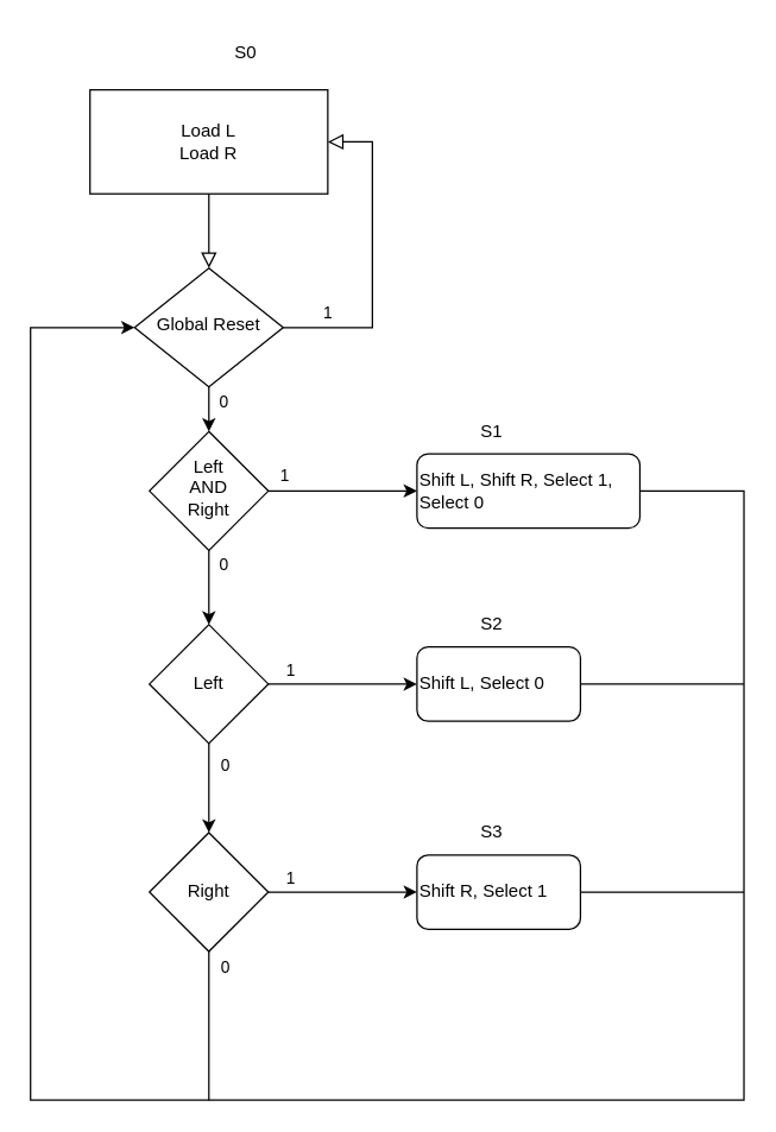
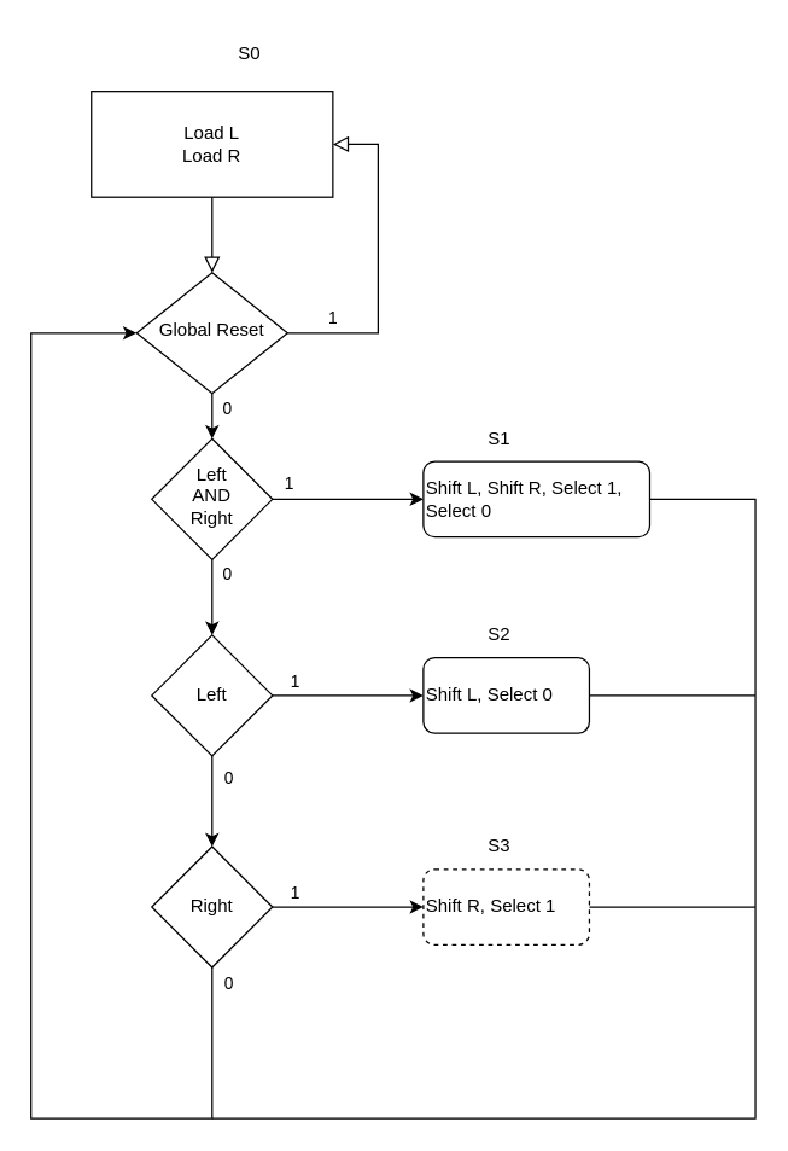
  <mxCell id="0" />
  <mxCell id="1" parent="0" />
  <mxCell id="2" value="" style="rounded=0;html=1;jettySize=auto;orthogonalLoop=1;fontSize=11;endArrow=block;endFill=0;endSize=8;strokeWidth=1;shadow=0;labelBackgroundColor=none;edgeStyle=orthogonalEdgeStyle;" edge="1" parent="1" source="3" target="5"><mxGeometry relative="1" as="geometry" /></mxCell>
  <mxCell id="3" value="Load L&lt;br&gt;Load R" style="whiteSpace=wrap;html=1;fontSize=12;glass=0;strokeWidth=1;shadow=0;rounded=0;" vertex="1" parent="1"><mxGeometry x="60" y="60" width="160" height="70" as="geometry" /></mxCell>
  <mxCell id="4" value="1" style="edgeStyle=orthogonalEdgeStyle;rounded=0;html=1;jettySize=auto;orthogonalLoop=1;fontSize=11;endArrow=block;endFill=0;endSize=8;strokeWidth=1;shadow=0;labelBackgroundColor=none;entryX=1;entryY=0.5;entryDx=0;entryDy=0;exitX=1;exitY=0.5;exitDx=0;exitDy=0;" edge="1" parent="1" source="5" target="3"><mxGeometry x="-0.721" y="10" relative="1" as="geometry"><mxPoint as="offset" /><mxPoint x="210" y="220" as="sourcePoint" /><mxPoint x="240" y="95" as="targetPoint" /><Array as="points"><mxPoint x="250" y="220" /><mxPoint x="250" y="95" /></Array></mxGeometry></mxCell>
  <mxCell id="5" value="Global Reset" style="rhombus;whiteSpace=wrap;html=1;shadow=0;fontFamily=Helvetica;fontSize=12;align=center;strokeWidth=1;spacing=6;spacingTop=-4;" vertex="1" parent="1"><mxGeometry x="90" y="180" width="100" height="80" as="geometry" /></mxCell>
  <mxCell id="6" value="0" style="rounded=0;html=1;jettySize=auto;orthogonalLoop=1;fontSize=11;endArrow=classic;endFill=1;endSize=6;strokeWidth=1;shadow=0;labelBackgroundColor=none;edgeStyle=orthogonalEdgeStyle;entryX=0.5;entryY=0;entryDx=0;entryDy=0;" edge="1" parent="1" source="8" target="15"><mxGeometry x="-0.6" y="10" relative="1" as="geometry"><mxPoint as="offset" /><mxPoint x="140" y="420" as="targetPoint" /></mxGeometry></mxCell>
  <mxCell id="7" value="1" style="edgeStyle=orthogonalEdgeStyle;rounded=0;html=1;jettySize=auto;orthogonalLoop=1;fontSize=11;endArrow=classic;endFill=1;endSize=6;strokeWidth=1;shadow=0;labelBackgroundColor=none;" edge="1" parent="1" source="8" target="9"><mxGeometry x="-0.778" y="10" relative="1" as="geometry"><mxPoint as="offset" /></mxGeometry></mxCell>
  <mxCell id="8" value="Left&lt;br&gt;AND&lt;br&gt;Right" style="rhombus;whiteSpace=wrap;html=1;shadow=0;fontFamily=Helvetica;fontSize=12;align=center;strokeWidth=1;spacing=6;spacingTop=-4;" vertex="1" parent="1"><mxGeometry x="100" y="290" width="80" height="80" as="geometry" /></mxCell>
  <mxCell id="9" value="Shift L, Shift R, Select 1, Select 0" style="rounded=1;whiteSpace=wrap;html=1;fontSize=12;glass=0;strokeWidth=1;shadow=0;align=left;" vertex="1" parent="1"><mxGeometry x="280" y="305" width="150" height="50" as="geometry" /></mxCell>
  <mxCell id="10" value="0" style="edgeStyle=orthogonalEdgeStyle;rounded=0;html=1;jettySize=auto;orthogonalLoop=1;fontSize=11;endArrow=classic;endFill=1;endSize=6;strokeWidth=1;shadow=0;labelBackgroundColor=none;entryX=0.5;entryY=0;entryDx=0;entryDy=0;exitX=0.5;exitY=1;exitDx=0;exitDy=0;" edge="1" parent="1" source="5" target="8"><mxGeometry x="-0.333" y="10" relative="1" as="geometry"><mxPoint as="offset" /><mxPoint x="-70" y="275" as="sourcePoint" /><mxPoint x="-40" y="150" as="targetPoint" /><Array as="points"><mxPoint x="140" y="260" /><mxPoint x="140" y="390" /></Array></mxGeometry></mxCell>
  <mxCell id="11" value="" style="edgeStyle=orthogonalEdgeStyle;rounded=0;orthogonalLoop=1;jettySize=auto;html=1;" edge="1" parent="1" source="15" target="18"><mxGeometry relative="1" as="geometry" /></mxCell>
  <mxCell id="12" value="0" style="edgeLabel;html=1;align=center;verticalAlign=middle;resizable=0;points=[];" vertex="1" connectable="0" parent="11"><mxGeometry x="-0.54" y="-1" relative="1" as="geometry"><mxPoint x="11" as="offset" /></mxGeometry></mxCell>
  <mxCell id="13" value="" style="edgeStyle=orthogonalEdgeStyle;rounded=0;orthogonalLoop=1;jettySize=auto;html=1;" edge="1" parent="1" source="15" target="19"><mxGeometry relative="1" as="geometry" /></mxCell>
  <mxCell id="14" value="1" style="edgeLabel;html=1;align=center;verticalAlign=middle;resizable=0;points=[];rotation=0;" vertex="1" connectable="0" parent="13"><mxGeometry x="0.196" y="1" relative="1" as="geometry"><mxPoint x="-46" y="-9" as="offset" /></mxGeometry></mxCell>
  <mxCell id="15" value="Left" style="rhombus;whiteSpace=wrap;html=1;" vertex="1" parent="1"><mxGeometry x="100" y="420" width="80" height="80" as="geometry" /></mxCell>
  <mxCell id="16" value="" style="edgeStyle=orthogonalEdgeStyle;rounded=0;orthogonalLoop=1;jettySize=auto;html=1;entryX=0;entryY=0.5;entryDx=0;entryDy=0;" edge="1" parent="1" source="18" target="22"><mxGeometry relative="1" as="geometry"><mxPoint x="290" y="600" as="targetPoint" /></mxGeometry></mxCell>
  <mxCell id="17" value="1" style="edgeLabel;html=1;align=center;verticalAlign=middle;resizable=0;points=[];" vertex="1" connectable="0" parent="16"><mxGeometry x="-0.544" y="1" relative="1" as="geometry"><mxPoint x="-9" y="-9" as="offset" /></mxGeometry></mxCell>
  <mxCell id="18" value="Right" style="rhombus;whiteSpace=wrap;html=1;" vertex="1" parent="1"><mxGeometry x="100" y="560" width="80" height="80" as="geometry" /></mxCell>
  <mxCell id="19" value="Shift L, Select 0" style="rounded=1;whiteSpace=wrap;html=1;align=left;" vertex="1" parent="1"><mxGeometry x="280" y="435" width="110" height="50" as="geometry" /></mxCell>
  <mxCell id="20" value="" style="edgeStyle=orthogonalEdgeStyle;rounded=0;orthogonalLoop=1;jettySize=auto;html=1;exitX=0.5;exitY=1;exitDx=0;exitDy=0;entryX=0;entryY=0.5;entryDx=0;entryDy=0;" edge="1" parent="1" source="18" target="5"><mxGeometry relative="1" as="geometry"><mxPoint x="140" y="690" as="sourcePoint" /><mxPoint x="20" y="200" as="targetPoint" /><Array as="points"><mxPoint x="140" y="740" /><mxPoint x="20" y="740" /><mxPoint x="20" y="220" /></Array></mxGeometry></mxCell>
  <mxCell id="21" value="0" style="edgeLabel;html=1;align=center;verticalAlign=middle;resizable=0;points=[];" vertex="1" connectable="0" parent="20"><mxGeometry x="-0.951" relative="1" as="geometry"><mxPoint x="10" y="-10" as="offset" /></mxGeometry></mxCell>
- <mxCell id="22" value="Shift R, Select 1" style="rounded=1;whiteSpace=wrap;html=1;fontSize=12;glass=0;strokeWidth=1;shadow=0;align=left;" vertex="1" parent="1"><mxGeometry x="280" y="575" width="110" height="50" as="geometry" /></mxCell>
+ <mxCell id="22" value="Shift R, Select 1" style="rounded=1;whiteSpace=wrap;html=1;fontSize=12;glass=0;strokeWidth=1;shadow=0;align=left;dashed=1;" vertex="1" parent="1"><mxGeometry x="280" y="575" width="110" height="50" as="geometry" /></mxCell>
  <mxCell id="23" value="" style="endArrow=none;html=1;rounded=0;exitX=1;exitY=0.5;exitDx=0;exitDy=0;endFill=0;" edge="1" parent="1" source="9"><mxGeometry width="50" height="50" relative="1" as="geometry"><mxPoint x="230" y="420" as="sourcePoint" /><mxPoint x="140" y="740" as="targetPoint" /><Array as="points"><mxPoint x="500" y="330" /><mxPoint x="500" y="480" /><mxPoint x="500" y="740" /></Array></mxGeometry></mxCell>
  <mxCell id="24" value="" style="endArrow=none;html=1;rounded=0;exitX=1;exitY=0.5;exitDx=0;exitDy=0;" edge="1" parent="1" source="19"><mxGeometry width="50" height="50" relative="1" as="geometry"><mxPoint x="400" y="470" as="sourcePoint" /><mxPoint x="500" y="460" as="targetPoint" /></mxGeometry></mxCell>
  <mxCell id="25" value="" style="endArrow=none;html=1;rounded=0;exitX=1;exitY=0.5;exitDx=0;exitDy=0;" edge="1" parent="1" source="22"><mxGeometry width="50" height="50" relative="1" as="geometry"><mxPoint x="390" y="550" as="sourcePoint" /><mxPoint x="500" y="600" as="targetPoint" /></mxGeometry></mxCell>
  <mxCell id="26" value="S0" style="text;html=1;strokeColor=none;fillColor=none;align=center;verticalAlign=middle;whiteSpace=wrap;rounded=0;" vertex="1" parent="1"><mxGeometry x="135" y="20" width="60" height="30" as="geometry" /></mxCell>
  <mxCell id="27" value="S1" style="text;html=1;align=center;verticalAlign=middle;resizable=0;points=[];autosize=1;strokeColor=none;fillColor=none;" vertex="1" parent="1"><mxGeometry x="310" y="275" width="40" height="30" as="geometry" /></mxCell>
  <mxCell id="28" value="S2" style="text;html=1;align=center;verticalAlign=middle;resizable=0;points=[];autosize=1;strokeColor=none;fillColor=none;" vertex="1" parent="1"><mxGeometry x="310" y="405" width="40" height="30" as="geometry" /></mxCell>
  <mxCell id="29" value="S3" style="text;html=1;align=center;verticalAlign=middle;resizable=0;points=[];autosize=1;strokeColor=none;fillColor=none;" vertex="1" parent="1"><mxGeometry x="310" y="545" width="40" height="30" as="geometry" /></mxCell>
